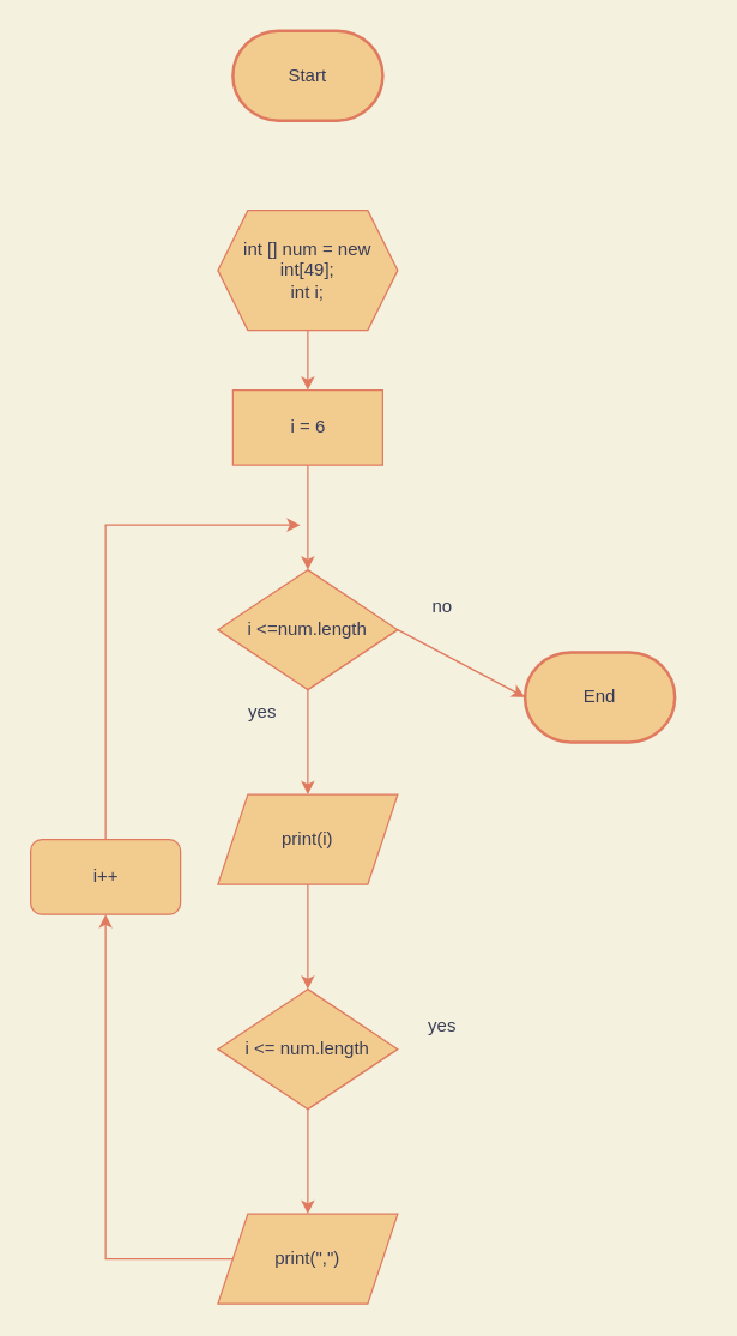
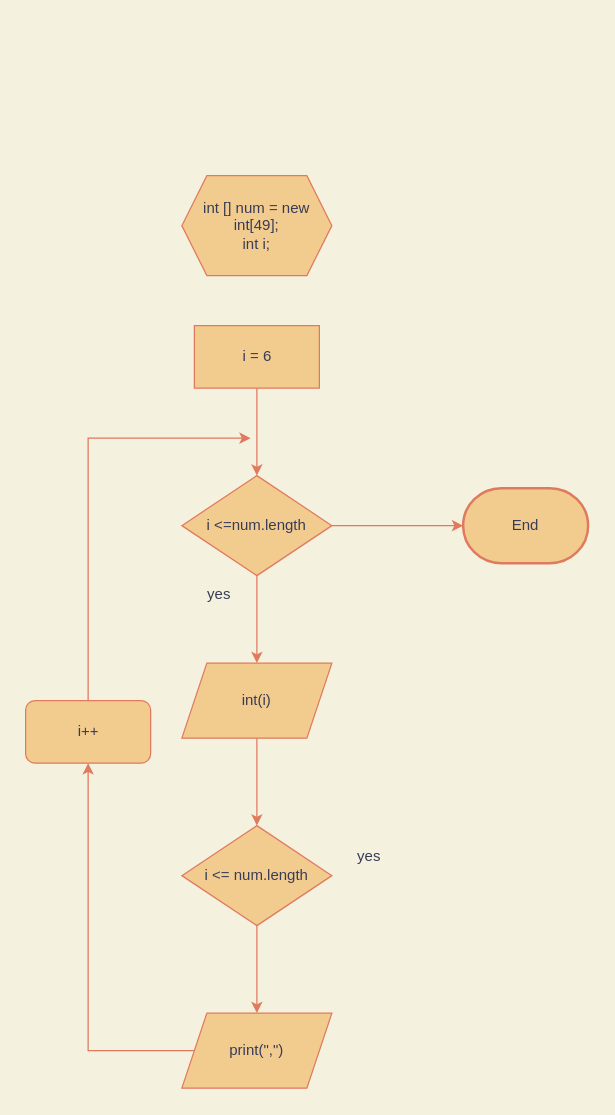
  <mxCell id="0" />
  <mxCell id="1" parent="0" />
- <mxCell id="2" value="End" style="strokeWidth=2;html=1;shape=mxgraph.flowchart.terminator;whiteSpace=wrap;fillColor=#F2CC8F;strokeColor=#E07A5F;fontColor=#393C56;" vertex="1" parent="1"><mxGeometry x="350" y="435" width="100" height="60" as="geometry" /></mxCell>
- <mxCell id="3" value="Start" style="strokeWidth=2;html=1;shape=mxgraph.flowchart.terminator;whiteSpace=wrap;fillColor=#F2CC8F;strokeColor=#E07A5F;fontColor=#393C56;" vertex="1" parent="1"><mxGeometry x="155" width="100" height="60" as="geometry" y="20" /></mxCell>
+ <mxCell id="2" value="End" style="strokeWidth=2;html=1;shape=mxgraph.flowchart.terminator;whiteSpace=wrap;fillColor=#F2CC8F;strokeColor=#E07A5F;fontColor=#393C56;" vertex="1" parent="1"><mxGeometry x="370" y="390" width="100" height="60" as="geometry" /></mxCell>
  <mxCell id="4" value="int [] num = new int[49];&lt;br&gt;int i;" style="shape=hexagon;perimeter=hexagonPerimeter2;whiteSpace=wrap;html=1;fixedSize=1;fillColor=#F2CC8F;strokeColor=#E07A5F;fontColor=#393C56;" vertex="1" parent="1"><mxGeometry x="145" y="140" width="120" height="80" as="geometry" /></mxCell>
  <mxCell id="5" value="i = 6" style="html=1;dashed=0;whitespace=wrap;fillColor=#F2CC8F;strokeColor=#E07A5F;fontColor=#393C56;" vertex="1" parent="1"><mxGeometry x="155" y="260" width="100" height="50" as="geometry" /></mxCell>
  <mxCell id="6" value="i &amp;lt;=num.length" style="rhombus;whiteSpace=wrap;html=1;fillColor=#F2CC8F;strokeColor=#E07A5F;fontColor=#393C56;" vertex="1" parent="1"><mxGeometry x="145" y="380" width="120" height="80" as="geometry" /></mxCell>
- <mxCell id="7" value="print(i)" style="shape=parallelogram;perimeter=parallelogramPerimeter;whiteSpace=wrap;html=1;fixedSize=1;fillColor=#F2CC8F;strokeColor=#E07A5F;fontColor=#393C56;" vertex="1" parent="1"><mxGeometry x="145" y="530" width="120" height="60" as="geometry" /></mxCell>
+ <mxCell id="7" value="int(i)" style="shape=parallelogram;perimeter=parallelogramPerimeter;whiteSpace=wrap;html=1;fixedSize=1;fillColor=#F2CC8F;strokeColor=#E07A5F;fontColor=#393C56;" vertex="1" parent="1"><mxGeometry x="145" y="530" width="120" height="60" as="geometry" /></mxCell>
  <mxCell id="8" value="i &amp;lt;= num.length" style="rhombus;whiteSpace=wrap;html=1;fillColor=#F2CC8F;strokeColor=#E07A5F;fontColor=#393C56;" vertex="1" parent="1"><mxGeometry x="145" y="660" width="120" height="80" as="geometry" /></mxCell>
  <mxCell id="9" value="print(&quot;,&quot;)" style="shape=parallelogram;perimeter=parallelogramPerimeter;whiteSpace=wrap;html=1;fixedSize=1;fillColor=#F2CC8F;strokeColor=#E07A5F;fontColor=#393C56;" vertex="1" parent="1"><mxGeometry x="145" y="810" width="120" height="60" as="geometry" /></mxCell>
  <mxCell id="10" value="i++" style="html=1;dashed=0;whitespace=wrap;fillColor=#F2CC8F;strokeColor=#E07A5F;fontColor=#393C56;rounded=1;" vertex="1" parent="1"><mxGeometry x="20" y="560" width="100" height="50" as="geometry" /></mxCell>
  <mxCell id="11" value="yes" style="text;html=1;strokeColor=none;fillColor=none;align=center;verticalAlign=middle;whiteSpace=wrap;rounded=0;fontColor=#393C56;" vertex="1" parent="1"><mxGeometry x="145" y="460" width="60" height="30" as="geometry" /></mxCell>
- <mxCell id="12" value="no" style="text;html=1;strokeColor=none;fillColor=none;align=center;verticalAlign=middle;whiteSpace=wrap;rounded=0;fontColor=#393C56;" vertex="1" parent="1"><mxGeometry x="265" y="390" width="60" height="30" as="geometry" /></mxCell>
  <mxCell id="13" value="" style="endArrow=classic;html=1;rounded=0;entryX=0.5;entryY=0;entryDx=0;entryDy=0;exitX=0.5;exitY=1;exitDx=0;exitDy=0;labelBackgroundColor=#F4F1DE;strokeColor=#E07A5F;fontColor=#393C56;" edge="1" parent="1" source="8" target="9"><mxGeometry width="50" height="50" relative="1" as="geometry"><mxPoint x="-60" y="260" as="sourcePoint" /><mxPoint x="-10" y="210" as="targetPoint" /></mxGeometry></mxCell>
  <mxCell id="14" value="" style="endArrow=classic;html=1;rounded=0;entryX=0.5;entryY=0;entryDx=0;entryDy=0;exitX=0.5;exitY=1;exitDx=0;exitDy=0;labelBackgroundColor=#F4F1DE;strokeColor=#E07A5F;fontColor=#393C56;" edge="1" parent="1" source="7" target="8"><mxGeometry width="50" height="50" relative="1" as="geometry"><mxPoint x="-50" y="270" as="sourcePoint" /><mxPoint x="0" y="220" as="targetPoint" /></mxGeometry></mxCell>
  <mxCell id="15" value="" style="endArrow=classic;html=1;rounded=0;entryX=0.5;entryY=0;entryDx=0;entryDy=0;exitX=0.5;exitY=1;exitDx=0;exitDy=0;labelBackgroundColor=#F4F1DE;strokeColor=#E07A5F;fontColor=#393C56;" edge="1" parent="1" source="6" target="7"><mxGeometry width="50" height="50" relative="1" as="geometry"><mxPoint x="-40" y="280" as="sourcePoint" /><mxPoint x="10" y="230" as="targetPoint" /></mxGeometry></mxCell>
  <mxCell id="16" value="" style="endArrow=classic;html=1;rounded=0;entryX=0.5;entryY=0;entryDx=0;entryDy=0;exitX=0.5;exitY=1;exitDx=0;exitDy=0;labelBackgroundColor=#F4F1DE;strokeColor=#E07A5F;fontColor=#393C56;" edge="1" parent="1" source="5" target="6"><mxGeometry width="50" height="50" relative="1" as="geometry"><mxPoint x="-30" y="290" as="sourcePoint" /><mxPoint x="20" y="240" as="targetPoint" /></mxGeometry></mxCell>
- <mxCell id="17" value="" style="endArrow=classic;html=1;rounded=0;entryX=0.5;entryY=0;entryDx=0;entryDy=0;exitX=0.5;exitY=1;exitDx=0;exitDy=0;labelBackgroundColor=#F4F1DE;strokeColor=#E07A5F;fontColor=#393C56;" edge="1" parent="1" source="4" target="5"><mxGeometry width="50" height="50" relative="1" as="geometry"><mxPoint x="-20" y="300" as="sourcePoint" /><mxPoint x="30" y="250" as="targetPoint" /></mxGeometry></mxCell>
  <mxCell id="18" value="" style="endArrow=classic;html=1;rounded=0;entryX=0;entryY=0.5;entryDx=0;entryDy=0;exitX=1;exitY=0.5;exitDx=0;exitDy=0;entryPerimeter=0;labelBackgroundColor=#F4F1DE;strokeColor=#E07A5F;fontColor=#393C56;" edge="1" parent="1" source="6" target="2"><mxGeometry width="50" height="50" relative="1" as="geometry"><mxPoint x="420" y="330" as="sourcePoint" /><mxPoint x="440" y="290" as="targetPoint" /></mxGeometry></mxCell>
  <mxCell id="19" value="" style="endArrow=classic;html=1;rounded=0;exitX=0.5;exitY=0;exitDx=0;exitDy=0;labelBackgroundColor=#F4F1DE;strokeColor=#E07A5F;fontColor=#393C56;" edge="1" parent="1" source="10"><mxGeometry width="50" height="50" relative="1" as="geometry"><mxPoint x="215" y="470" as="sourcePoint" /><mxPoint x="200" y="350" as="targetPoint" /><Array as="points"><mxPoint x="70" y="350" /></Array></mxGeometry></mxCell>
  <mxCell id="20" value="" style="endArrow=classic;html=1;rounded=0;entryX=0.5;entryY=1;entryDx=0;entryDy=0;exitX=0;exitY=0.5;exitDx=0;exitDy=0;labelBackgroundColor=#F4F1DE;strokeColor=#E07A5F;fontColor=#393C56;" edge="1" parent="1" source="9" target="10"><mxGeometry width="50" height="50" relative="1" as="geometry"><mxPoint x="90" y="800" as="sourcePoint" /><mxPoint x="225" y="550" as="targetPoint" /><Array as="points"><mxPoint x="70" y="840" /></Array></mxGeometry></mxCell>
  <mxCell id="21" value="yes" style="text;html=1;strokeColor=none;fillColor=none;align=center;verticalAlign=middle;whiteSpace=wrap;rounded=0;fontColor=#393C56;" vertex="1" parent="1"><mxGeometry x="265" y="670" width="60" height="30" as="geometry" /></mxCell>
